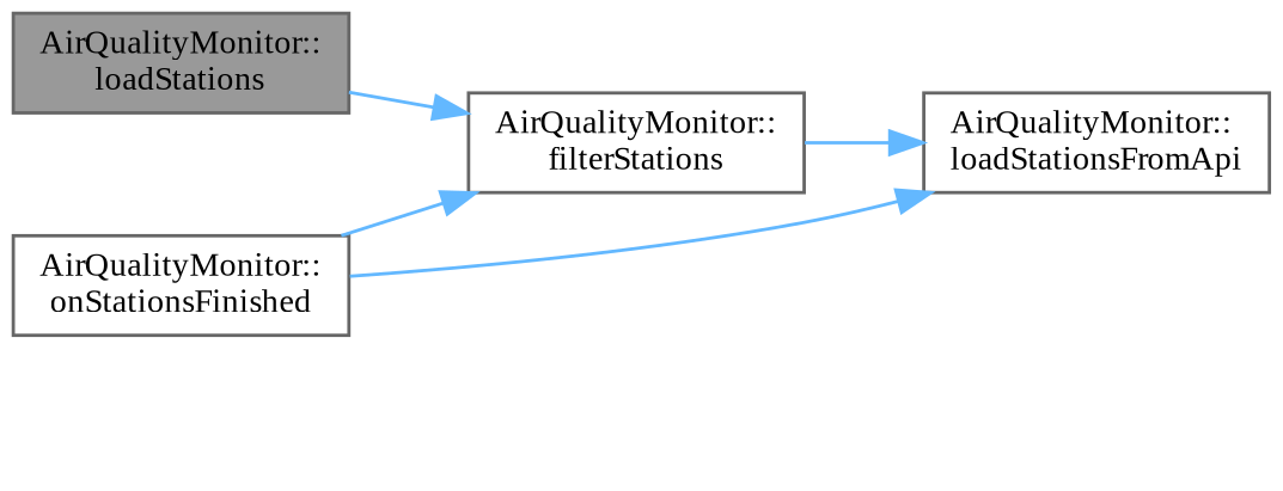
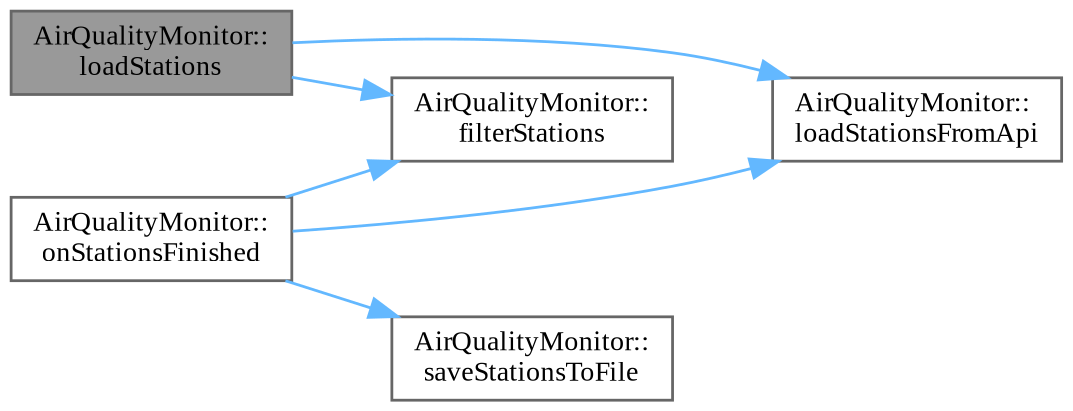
  digraph {
    fontname="Liberation Serif"
    rankdir=LR
    node [color=grey40 fillcolor=white fontname="Liberation Serif" fontsize=10 shape=box style=filled]
    edge [color=steelblue1 fontname="Liberation Serif" fontsize=10 labelfontname=Helvetica labelfontsize=10 style=solid]
    n1 [color=gray40 fillcolor=grey60 fontcolor=black height=0.2 label="AirQualityMonitor::\lloadStations" width=0.4]
    n2 [height=0.2 label="AirQualityMonitor::\lfilterStations" width=0.4]
    n3 [height=0.2 label="AirQualityMonitor::\lloadStationsFromApi" width=0.4]
    n4 [height=0.2 label="AirQualityMonitor::\lonStationsFinished" width=0.4]
+   n5 [height=0.2 label="AirQualityMonitor::\lsaveStationsToFile" width=0.4]
    n1 -> n2
-   n2 -> n3
+   n1 -> n3
    n4 -> n2
    n4 -> n3
+   n4 -> n5
  }
